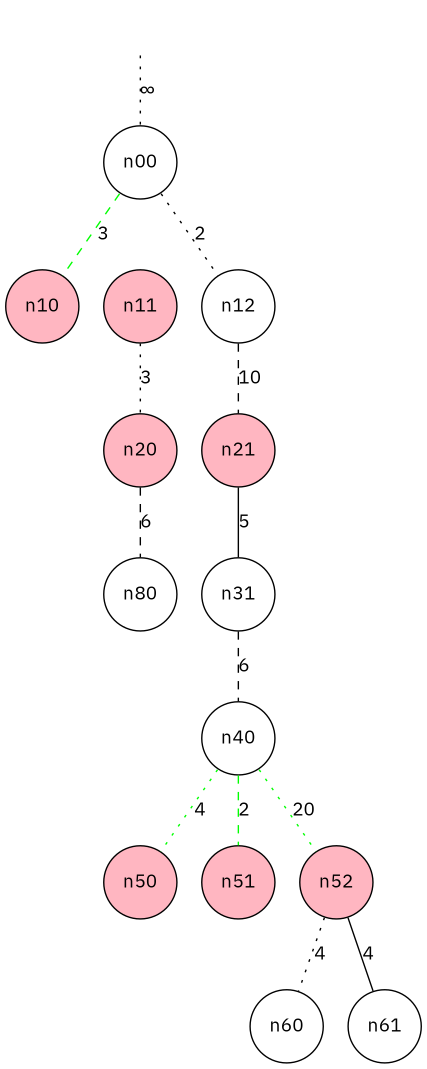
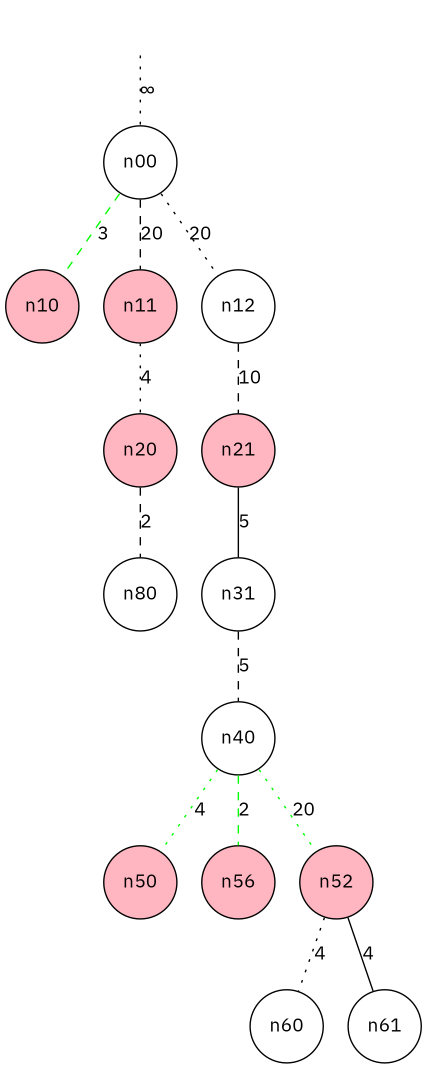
  digraph {
    fontname="IBM Plex Sans"
    node [fontname="IBM Plex Sans" shape=circle style=filled fillcolor=white]
    edge [arrowhead=none arrowtail=none dir=both fontname="IBM Plex Sans" style=dotted]
    r [style=invisible fillcolor=""]
    n00
    n10 [fillcolor=lightpink]
    n11 [fillcolor=lightpink]
    n12
    n20 [fillcolor=lightpink]
    n21 [fillcolor=lightpink]
    n30 [label=n80]
    n31
    n40
    n50 [fillcolor=lightpink]
-   n51 [fillcolor=lightpink]
+   n51 [fillcolor=lightpink label=n56]
    n52 [fillcolor=lightpink]
    n60
    n61
    r -> n00 [label="&infin;"]
    n00 -> n10 [color=green label=3 style=dashed]
-   n00 -> n12 [label=2]
-   n11 -> n20 [label=3]
+   n00 -> n11 [label=20 style=dashed]
+   n00 -> n12 [label=20]
+   n11 -> n20 [label=4]
    n12 -> n21 [label=10 style=dashed]
-   n20 -> n30 [label=6 style=dashed]
+   n20 -> n30 [label=2 style=dashed]
    n21 -> n31 [label=5 style=solid]
-   n31 -> n40 [label=6 style=dashed]
+   n31 -> n40 [label=5 style=dashed]
    n40 -> n50 [color=green label=4]
    n40 -> n51 [color=green label=2 style=dashed]
    n40 -> n52 [color=green label=20]
    n52 -> n60 [label=4]
    n52 -> n61 [label=4 style=solid]
  }
